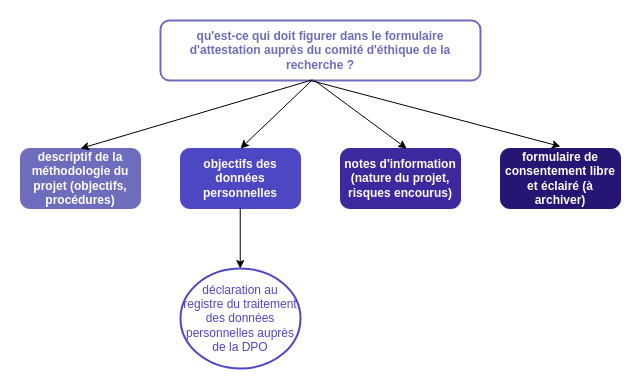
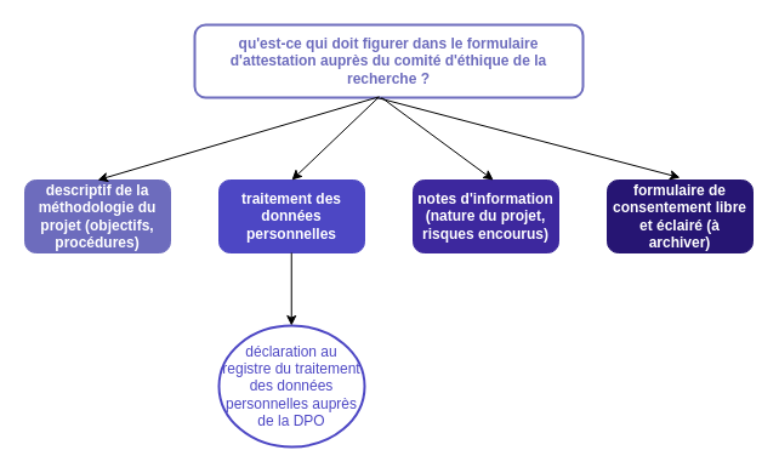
  <mxCell id="0" />
  <mxCell id="1" parent="0" />
  <mxCell id="2" value="qu'est-ce qui doit figurer dans le formulaire d'attestation auprès du comité d'éthique de la recherche ?" style="rounded=1;whiteSpace=wrap;html=1;strokeWidth=2;strokeColor=#6d6cbd;fontColor=#6d6cbd;fontStyle=1" vertex="1" parent="1"><mxGeometry x="160" y="20" width="320" height="60" as="geometry" /></mxCell>
  <mxCell id="3" value="&lt;div&gt;descriptif de la méthodologie du projet (objectifs, procédures)&lt;/div&gt;" style="rounded=1;whiteSpace=wrap;html=1;gradientColor=none;fillColor=#6d6cbd;fontColor=#ffffff;fontStyle=1;strokeColor=#6d6cbd;" vertex="1" parent="1"><mxGeometry x="20" y="148" width="120" height="60" as="geometry" /></mxCell>
- <mxCell id="4" value="objectifs des données personnelles" style="rounded=1;whiteSpace=wrap;html=1;strokeColor=#4d47c4;strokeWidth=1;fillColor=#4d47c4;fontStyle=1;fontColor=#ffffff;" vertex="1" parent="1"><mxGeometry x="180" y="148" width="120" height="60" as="geometry" /></mxCell>
+ <mxCell id="4" value="traitement des données personnelles" style="rounded=1;whiteSpace=wrap;html=1;strokeColor=#4d47c4;strokeWidth=1;fillColor=#4d47c4;fontStyle=1;fontColor=#ffffff;" vertex="1" parent="1"><mxGeometry x="180" y="148" width="120" height="60" as="geometry" /></mxCell>
  <mxCell id="5" value="notes d'information (nature du projet, risques encourus)" style="rounded=1;whiteSpace=wrap;html=1;fillColor=#3d289e;strokeColor=#3d289e;fontStyle=1;fontColor=#ffffff;" vertex="1" parent="1"><mxGeometry x="340" y="148" width="120" height="60" as="geometry" /></mxCell>
  <mxCell id="6" value="formulaire de consentement libre et éclairé (à archiver)" style="rounded=1;whiteSpace=wrap;html=1;fontColor=#ffffff;fillColor=#261573;strokeColor=#261573;fontStyle=1" vertex="1" parent="1"><mxGeometry x="500" y="148" width="120" height="60" as="geometry" /></mxCell>
  <mxCell id="7" value="déclaration au registre du traitement des données personnelles auprès de la DPO" style="ellipse;whiteSpace=wrap;html=1;fontColor=#4d47c4;strokeColor=#4d47c4;strokeWidth=2;" vertex="1" parent="1"><mxGeometry x="180" y="268" width="120" height="100" as="geometry" /></mxCell>
  <mxCell id="8" value="" style="endArrow=classic;html=1;rounded=0;entryX=0.297;entryY=0.943;entryDx=0;entryDy=0;entryPerimeter=0;exitX=0.473;exitY=0.992;exitDx=0;exitDy=0;exitPerimeter=0;" edge="1" parent="1" source="2"><mxGeometry width="50" height="50" relative="1" as="geometry"><mxPoint x="310" y="78" as="sourcePoint" /><mxPoint x="80" y="148" as="targetPoint" /></mxGeometry></mxCell>
  <mxCell id="9" value="" style="endArrow=classic;html=1;rounded=0;entryX=0.5;entryY=0;entryDx=0;entryDy=0;exitX=0.475;exitY=0.988;exitDx=0;exitDy=0;exitPerimeter=0;" edge="1" parent="1" source="2" target="4"><mxGeometry width="50" height="50" relative="1" as="geometry"><mxPoint x="300" y="82" as="sourcePoint" /><mxPoint x="90" y="158" as="targetPoint" /></mxGeometry></mxCell>
  <mxCell id="10" value="" style="endArrow=classic;html=1;rounded=0;entryX=0.5;entryY=0;entryDx=0;entryDy=0;exitX=0.462;exitY=1.049;exitDx=0;exitDy=0;exitPerimeter=0;" edge="1" parent="1"><mxGeometry width="50" height="50" relative="1" as="geometry"><mxPoint x="314" y="80" as="sourcePoint" /><mxPoint x="406.16" y="148" as="targetPoint" /></mxGeometry></mxCell>
  <mxCell id="11" value="" style="endArrow=classic;html=1;rounded=0;entryX=0.5;entryY=0;entryDx=0;entryDy=0;" edge="1" parent="1"><mxGeometry width="50" height="50" relative="1" as="geometry"><mxPoint x="310" y="80" as="sourcePoint" /><mxPoint x="560" y="146" as="targetPoint" /></mxGeometry></mxCell>
  <mxCell id="12" value="" style="endArrow=classic;html=1;rounded=0;" edge="1" parent="1"><mxGeometry width="50" height="50" relative="1" as="geometry"><mxPoint x="239.74" y="208" as="sourcePoint" /><mxPoint x="239.74" y="268" as="targetPoint" /></mxGeometry></mxCell>
